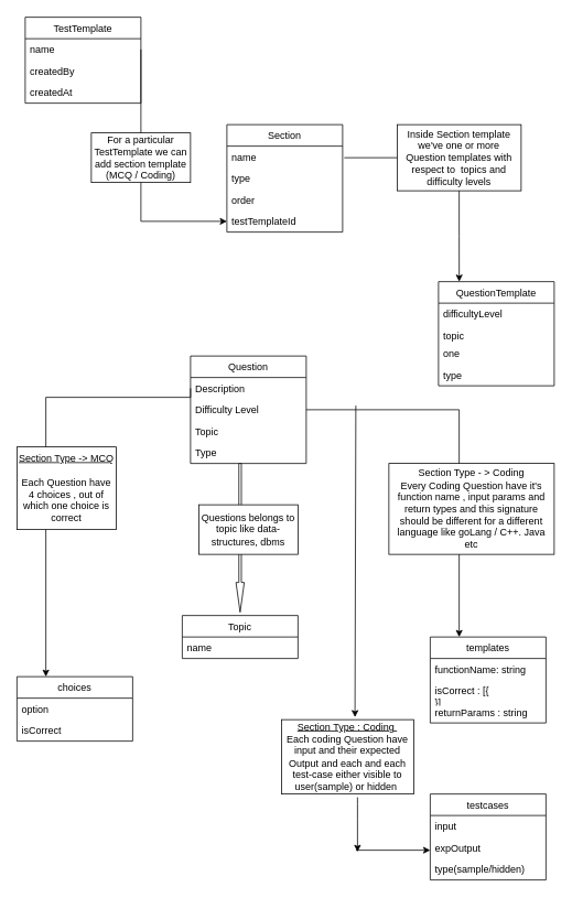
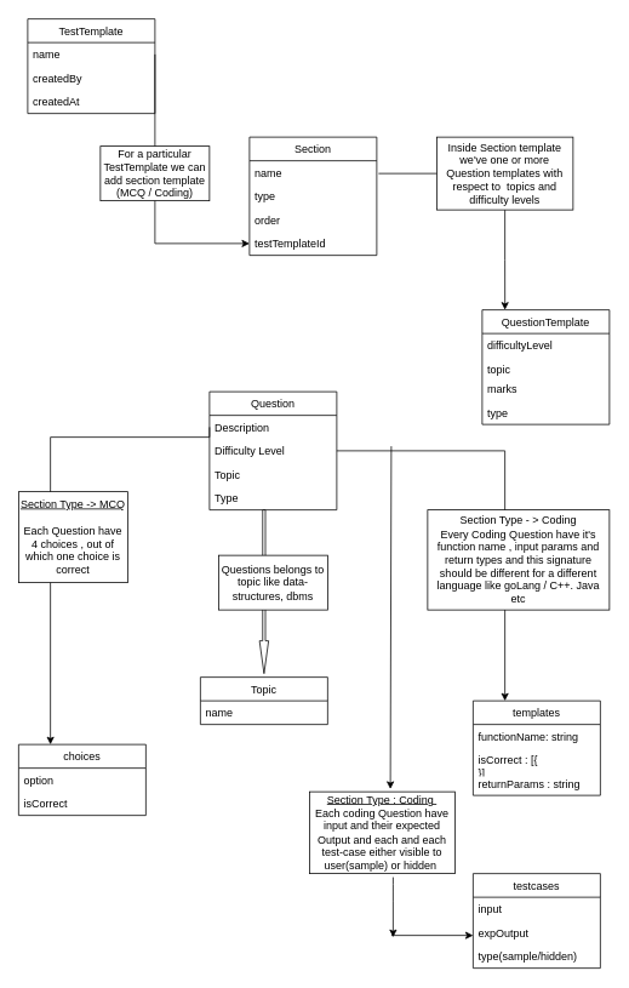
  <mxCell id="0" />
  <mxCell id="1" parent="0" />
  <mxCell id="2" value="TestTemplate" style="swimlane;fontStyle=0;childLayout=stackLayout;horizontal=1;startSize=26;fillColor=none;horizontalStack=0;resizeParent=1;resizeParentMax=0;resizeLast=0;collapsible=1;marginBottom=0;" parent="1" vertex="1"><mxGeometry x="30" y="20" width="140" height="104" as="geometry" /></mxCell>
  <mxCell id="3" value="name " style="text;strokeColor=none;fillColor=none;align=left;verticalAlign=top;spacingLeft=4;spacingRight=4;overflow=hidden;rotatable=0;points=[[0,0.5],[1,0.5]];portConstraint=eastwest;" parent="2" vertex="1"><mxGeometry y="26" width="140" height="26" as="geometry" /></mxCell>
  <mxCell id="4" value="createdBy " style="text;strokeColor=none;fillColor=none;align=left;verticalAlign=top;spacingLeft=4;spacingRight=4;overflow=hidden;rotatable=0;points=[[0,0.5],[1,0.5]];portConstraint=eastwest;" parent="2" vertex="1"><mxGeometry y="52" width="140" height="26" as="geometry" /></mxCell>
  <mxCell id="5" value="createdAt " style="text;strokeColor=none;fillColor=none;align=left;verticalAlign=top;spacingLeft=4;spacingRight=4;overflow=hidden;rotatable=0;points=[[0,0.5],[1,0.5]];portConstraint=eastwest;" parent="2" vertex="1"><mxGeometry y="78" width="140" height="26" as="geometry" /></mxCell>
  <mxCell id="6" value="Section" style="swimlane;fontStyle=0;childLayout=stackLayout;horizontal=1;startSize=26;fillColor=none;horizontalStack=0;resizeParent=1;resizeParentMax=0;resizeLast=0;collapsible=1;marginBottom=0;" parent="1" vertex="1"><mxGeometry x="274" y="150" width="140" height="130" as="geometry" /></mxCell>
  <mxCell id="7" value="name " style="text;strokeColor=none;fillColor=none;align=left;verticalAlign=top;spacingLeft=4;spacingRight=4;overflow=hidden;rotatable=0;points=[[0,0.5],[1,0.5]];portConstraint=eastwest;" parent="6" vertex="1"><mxGeometry y="26" width="140" height="26" as="geometry" /></mxCell>
  <mxCell id="8" value="type " style="text;strokeColor=none;fillColor=none;align=left;verticalAlign=top;spacingLeft=4;spacingRight=4;overflow=hidden;rotatable=0;points=[[0,0.5],[1,0.5]];portConstraint=eastwest;" parent="6" vertex="1"><mxGeometry y="52" width="140" height="26" as="geometry" /></mxCell>
  <mxCell id="9" value="order " style="text;strokeColor=none;fillColor=none;align=left;verticalAlign=top;spacingLeft=4;spacingRight=4;overflow=hidden;rotatable=0;points=[[0,0.5],[1,0.5]];portConstraint=eastwest;" parent="6" vertex="1"><mxGeometry y="78" width="140" height="26" as="geometry" /></mxCell>
  <mxCell id="10" value="testTemplateId " style="text;strokeColor=none;fillColor=none;align=left;verticalAlign=top;spacingLeft=4;spacingRight=4;overflow=hidden;rotatable=0;points=[[0,0.5],[1,0.5]];portConstraint=eastwest;" parent="6" vertex="1"><mxGeometry y="104" width="140" height="26" as="geometry" /></mxCell>
  <mxCell id="11" value="QuestionTemplate" style="swimlane;fontStyle=0;childLayout=stackLayout;horizontal=1;startSize=26;fillColor=none;horizontalStack=0;resizeParent=1;resizeParentMax=0;resizeLast=0;collapsible=1;marginBottom=0;" parent="1" vertex="1"><mxGeometry x="530" y="340" width="140" height="126" as="geometry" /></mxCell>
  <mxCell id="12" value="difficultyLevel  " style="text;strokeColor=none;fillColor=none;align=left;verticalAlign=top;spacingLeft=4;spacingRight=4;overflow=hidden;rotatable=0;points=[[0,0.5],[1,0.5]];portConstraint=eastwest;" parent="11" vertex="1"><mxGeometry y="26" width="140" height="26" as="geometry" /></mxCell>
  <mxCell id="13" value="topic " style="text;strokeColor=none;fillColor=none;align=left;verticalAlign=top;spacingLeft=4;spacingRight=4;overflow=hidden;rotatable=0;points=[[0,0.5],[1,0.5]];portConstraint=eastwest;" parent="11" vertex="1"><mxGeometry y="52" width="140" height="22" as="geometry" /></mxCell>
- <mxCell id="14" value="one " style="text;strokeColor=none;fillColor=none;align=left;verticalAlign=top;spacingLeft=4;spacingRight=4;overflow=hidden;rotatable=0;points=[[0,0.5],[1,0.5]];portConstraint=eastwest;" parent="11" vertex="1"><mxGeometry y="74" width="140" height="26" as="geometry" /></mxCell>
+ <mxCell id="14" value="marks " style="text;strokeColor=none;fillColor=none;align=left;verticalAlign=top;spacingLeft=4;spacingRight=4;overflow=hidden;rotatable=0;points=[[0,0.5],[1,0.5]];portConstraint=eastwest;" parent="11" vertex="1"><mxGeometry y="74" width="140" height="26" as="geometry" /></mxCell>
  <mxCell id="15" value="type " style="text;strokeColor=none;fillColor=none;align=left;verticalAlign=top;spacingLeft=4;spacingRight=4;overflow=hidden;rotatable=0;points=[[0,0.5],[1,0.5]];portConstraint=eastwest;" parent="11" vertex="1"><mxGeometry y="100" width="140" height="26" as="geometry" /></mxCell>
  <mxCell id="16" style="edgeStyle=orthogonalEdgeStyle;rounded=0;orthogonalLoop=1;jettySize=auto;html=1;entryX=0;entryY=0.5;entryDx=0;entryDy=0;" parent="1" target="10" edge="1"><mxGeometry relative="1" as="geometry"><mxPoint x="170" y="59" as="sourcePoint" /><Array as="points"><mxPoint x="170" y="267" /></Array></mxGeometry></mxCell>
  <mxCell id="17" style="edgeStyle=orthogonalEdgeStyle;rounded=0;orthogonalLoop=1;jettySize=auto;html=1;entryX=0.179;entryY=0;entryDx=0;entryDy=0;entryPerimeter=0;" parent="1" source="37" target="11" edge="1"><mxGeometry relative="1" as="geometry"><mxPoint x="414" y="189" as="sourcePoint" /><mxPoint x="610" y="310" as="targetPoint" /></mxGeometry></mxCell>
  <mxCell id="18" value="Question" style="swimlane;fontStyle=0;childLayout=stackLayout;horizontal=1;startSize=26;fillColor=none;horizontalStack=0;resizeParent=1;resizeParentMax=0;resizeLast=0;collapsible=1;marginBottom=0;" vertex="1" parent="1"><mxGeometry x="230" y="430" width="140" height="130" as="geometry" /></mxCell>
  <mxCell id="19" value="Description " style="text;strokeColor=none;fillColor=none;align=left;verticalAlign=top;spacingLeft=4;spacingRight=4;overflow=hidden;rotatable=0;points=[[0,0.5],[1,0.5]];portConstraint=eastwest;" vertex="1" parent="18"><mxGeometry y="26" width="140" height="26" as="geometry" /></mxCell>
  <mxCell id="20" value="Difficulty Level " style="text;strokeColor=none;fillColor=none;align=left;verticalAlign=top;spacingLeft=4;spacingRight=4;overflow=hidden;rotatable=0;points=[[0,0.5],[1,0.5]];portConstraint=eastwest;" vertex="1" parent="18"><mxGeometry y="52" width="140" height="26" as="geometry" /></mxCell>
  <mxCell id="21" value="Topic " style="text;strokeColor=none;fillColor=none;align=left;verticalAlign=top;spacingLeft=4;spacingRight=4;overflow=hidden;rotatable=0;points=[[0,0.5],[1,0.5]];portConstraint=eastwest;" vertex="1" parent="18"><mxGeometry y="78" width="140" height="26" as="geometry" /></mxCell>
  <mxCell id="22" value="Type " style="text;strokeColor=none;fillColor=none;align=left;verticalAlign=top;spacingLeft=4;spacingRight=4;overflow=hidden;rotatable=0;points=[[0,0.5],[1,0.5]];portConstraint=eastwest;" vertex="1" parent="18"><mxGeometry y="104" width="140" height="26" as="geometry" /></mxCell>
  <mxCell id="23" value="Topic" style="swimlane;fontStyle=0;childLayout=stackLayout;horizontal=1;startSize=26;fillColor=none;horizontalStack=0;resizeParent=1;resizeParentMax=0;resizeLast=0;collapsible=1;marginBottom=0;" vertex="1" parent="1"><mxGeometry x="220" y="744" width="140" height="52" as="geometry" /></mxCell>
  <mxCell id="24" value="name " style="text;strokeColor=none;fillColor=none;align=left;verticalAlign=top;spacingLeft=4;spacingRight=4;overflow=hidden;rotatable=0;points=[[0,0.5],[1,0.5]];portConstraint=eastwest;" vertex="1" parent="23"><mxGeometry y="26" width="140" height="26" as="geometry" /></mxCell>
  <mxCell id="25" value="choices" style="swimlane;fontStyle=0;childLayout=stackLayout;horizontal=1;startSize=26;fillColor=none;horizontalStack=0;resizeParent=1;resizeParentMax=0;resizeLast=0;collapsible=1;marginBottom=0;" vertex="1" parent="1"><mxGeometry x="20" y="818" width="140" height="78" as="geometry" /></mxCell>
  <mxCell id="26" value="option " style="text;strokeColor=none;fillColor=none;align=left;verticalAlign=top;spacingLeft=4;spacingRight=4;overflow=hidden;rotatable=0;points=[[0,0.5],[1,0.5]];portConstraint=eastwest;" vertex="1" parent="25"><mxGeometry y="26" width="140" height="26" as="geometry" /></mxCell>
  <mxCell id="27" value="isCorrect " style="text;strokeColor=none;fillColor=none;align=left;verticalAlign=top;spacingLeft=4;spacingRight=4;overflow=hidden;rotatable=0;points=[[0,0.5],[1,0.5]];portConstraint=eastwest;" vertex="1" parent="25"><mxGeometry y="52" width="140" height="26" as="geometry" /></mxCell>
  <mxCell id="28" value="templates" style="swimlane;fontStyle=0;childLayout=stackLayout;horizontal=1;startSize=26;fillColor=none;horizontalStack=0;resizeParent=1;resizeParentMax=0;resizeLast=0;collapsible=1;marginBottom=0;" vertex="1" parent="1"><mxGeometry x="520" y="770" width="140" height="104" as="geometry" /></mxCell>
  <mxCell id="29" value="functionName: string" style="text;strokeColor=none;fillColor=none;align=left;verticalAlign=top;spacingLeft=4;spacingRight=4;overflow=hidden;rotatable=0;points=[[0,0.5],[1,0.5]];portConstraint=eastwest;" vertex="1" parent="28"><mxGeometry y="26" width="140" height="26" as="geometry" /></mxCell>
  <mxCell id="30" value="isCorrect : [{&#10;}]" style="text;strokeColor=none;fillColor=none;align=left;verticalAlign=top;spacingLeft=4;spacingRight=4;overflow=hidden;rotatable=0;points=[[0,0.5],[1,0.5]];portConstraint=eastwest;" vertex="1" parent="28"><mxGeometry y="52" width="140" height="26" as="geometry" /></mxCell>
  <mxCell id="31" value="returnParams : string" style="text;strokeColor=none;fillColor=none;align=left;verticalAlign=top;spacingLeft=4;spacingRight=4;overflow=hidden;rotatable=0;points=[[0,0.5],[1,0.5]];portConstraint=eastwest;" vertex="1" parent="28"><mxGeometry y="78" width="140" height="26" as="geometry" /></mxCell>
  <mxCell id="32" value="testcases" style="swimlane;fontStyle=0;childLayout=stackLayout;horizontal=1;startSize=26;fillColor=none;horizontalStack=0;resizeParent=1;resizeParentMax=0;resizeLast=0;collapsible=1;marginBottom=0;" vertex="1" parent="1"><mxGeometry x="520" y="960" width="140" height="104" as="geometry" /></mxCell>
  <mxCell id="33" value="input " style="text;strokeColor=none;fillColor=none;align=left;verticalAlign=top;spacingLeft=4;spacingRight=4;overflow=hidden;rotatable=0;points=[[0,0.5],[1,0.5]];portConstraint=eastwest;" vertex="1" parent="32"><mxGeometry y="26" width="140" height="26" as="geometry" /></mxCell>
  <mxCell id="34" value="expOutput " style="text;strokeColor=none;fillColor=none;align=left;verticalAlign=top;spacingLeft=4;spacingRight=4;overflow=hidden;rotatable=0;points=[[0,0.5],[1,0.5]];portConstraint=eastwest;" vertex="1" parent="32"><mxGeometry y="52" width="140" height="26" as="geometry" /></mxCell>
  <mxCell id="35" value="" style="endArrow=classic;html=1;" edge="1" parent="32"><mxGeometry width="50" height="50" relative="1" as="geometry"><mxPoint x="-90" y="68" as="sourcePoint" /><mxPoint y="68" as="targetPoint" /></mxGeometry></mxCell>
  <mxCell id="36" value="type(sample/hidden) " style="text;strokeColor=none;fillColor=none;align=left;verticalAlign=top;spacingLeft=4;spacingRight=4;overflow=hidden;rotatable=0;points=[[0,0.5],[1,0.5]];portConstraint=eastwest;" vertex="1" parent="32"><mxGeometry y="78" width="140" height="26" as="geometry" /></mxCell>
  <mxCell id="37" value="Inside Section template we've one or more Question templates with respect to&amp;nbsp; topics and difficulty levels" style="whiteSpace=wrap;html=1;" vertex="1" parent="1"><mxGeometry x="480" y="150" width="150" height="80" as="geometry" /></mxCell>
  <mxCell id="38" style="edgeStyle=orthogonalEdgeStyle;rounded=0;orthogonalLoop=1;jettySize=auto;html=1;exitX=0;exitY=0.5;exitDx=0;exitDy=0;entryX=0.25;entryY=0;entryDx=0;entryDy=0;" edge="1" parent="1" target="25"><mxGeometry relative="1" as="geometry"><mxPoint x="230" y="469" as="sourcePoint" /><Array as="points"><mxPoint x="230" y="480" /><mxPoint x="55" y="480" /></Array></mxGeometry></mxCell>
  <mxCell id="39" value="" style="endArrow=none;html=1;entryX=0;entryY=0.5;entryDx=0;entryDy=0;" edge="1" parent="1" target="37"><mxGeometry width="50" height="50" relative="1" as="geometry"><mxPoint x="416" y="190" as="sourcePoint" /><mxPoint x="464" y="180" as="targetPoint" /></mxGeometry></mxCell>
  <mxCell id="40" value="For a particular TestTemplate we can add section template (MCQ / Coding)" style="whiteSpace=wrap;html=1;" vertex="1" parent="1"><mxGeometry x="110" y="160" width="120" height="60" as="geometry" /></mxCell>
  <mxCell id="41" value="&lt;u&gt;Section Type -&amp;gt; MCQ&lt;/u&gt;&lt;br&gt;&lt;br&gt;Each Question have 4 choices , out of which one choice is correct" style="whiteSpace=wrap;html=1;" vertex="1" parent="1"><mxGeometry x="20" y="540" width="120" height="100" as="geometry" /></mxCell>
  <mxCell id="42" value="" style="shape=singleArrow;direction=south;whiteSpace=wrap;html=1;" vertex="1" parent="1"><mxGeometry x="285" y="560" width="10" height="180" as="geometry" /></mxCell>
  <mxCell id="43" value="Questions belongs to topic like data-structures, dbms" style="whiteSpace=wrap;html=1;" vertex="1" parent="1"><mxGeometry x="240" y="610" width="120" height="60" as="geometry" /></mxCell>
  <mxCell id="44" style="edgeStyle=orthogonalEdgeStyle;rounded=0;orthogonalLoop=1;jettySize=auto;html=1;exitX=1;exitY=0.5;exitDx=0;exitDy=0;entryX=0.25;entryY=0;entryDx=0;entryDy=0;" edge="1" parent="1" source="20" target="28"><mxGeometry relative="1" as="geometry"><Array as="points"><mxPoint x="555" y="495" /></Array></mxGeometry></mxCell>
  <mxCell id="45" value="t" style="edgeLabel;html=1;align=center;verticalAlign=middle;resizable=0;points=[];" vertex="1" connectable="0" parent="44"><mxGeometry x="0.296" y="1" relative="1" as="geometry"><mxPoint as="offset" /></mxGeometry></mxCell>
  <mxCell id="46" value="Section Type - &amp;gt; Coding&lt;br&gt;Every Coding Question have it's function name , input params and return types and this signature should be different for a different language like goLang / C++. Java etc" style="whiteSpace=wrap;html=1;" vertex="1" parent="1"><mxGeometry x="470" y="560" width="200" height="110" as="geometry" /></mxCell>
  <mxCell id="47" value="&lt;u&gt;Section Type : Coding&amp;nbsp;&lt;/u&gt;&lt;br&gt;Each coding Question have input and their expected Output and each and each test-case either visible to user(sample) or hidden&amp;nbsp;" style="whiteSpace=wrap;html=1;" vertex="1" parent="1"><mxGeometry x="340" y="870" width="160" height="90" as="geometry" /></mxCell>
  <mxCell id="48" value="" style="endArrow=classic;html=1;entryX=0.556;entryY=-0.033;entryDx=0;entryDy=0;entryPerimeter=0;" edge="1" parent="1" target="47"><mxGeometry width="50" height="50" relative="1" as="geometry"><mxPoint x="430" y="490" as="sourcePoint" /><mxPoint x="430" y="715" as="targetPoint" /></mxGeometry></mxCell>
  <mxCell id="49" value="" style="endArrow=classic;html=1;exitX=0.575;exitY=1.044;exitDx=0;exitDy=0;exitPerimeter=0;" edge="1" parent="1" source="47"><mxGeometry width="50" height="50" relative="1" as="geometry"><mxPoint x="420" y="1030" as="sourcePoint" /><mxPoint x="432" y="1030" as="targetPoint" /><Array as="points"><mxPoint x="432" y="980" /></Array></mxGeometry></mxCell>
